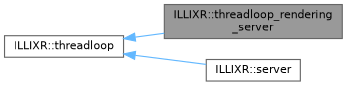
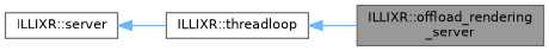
  digraph {
    rankdir=LR
    node [color=gray40 fillcolor=white fontname=Helvetica fontsize=10 shape=box style=filled]
    edge [color=steelblue1 dir=back fontname=Helvetica fontsize=10 labelfontname=Helvetica labelfontsize=10 style=solid]
-   n1 [fillcolor=grey60 fontcolor=black height=0.2 label="ILLIXR::threadloop_rendering\l_server" width=0.4]
+   n1 [fillcolor=grey60 fontcolor=black height=0.2 label="ILLIXR::offload_rendering\l_server" width=0.4]
    n2 [height=0.2 label="ILLIXR::threadloop" width=0.4]
    n3 [height=0.2 label="ILLIXR::server" width=0.4]
    n2 -> n1
-   n2 -> n3
+   n3 -> n2
  }
